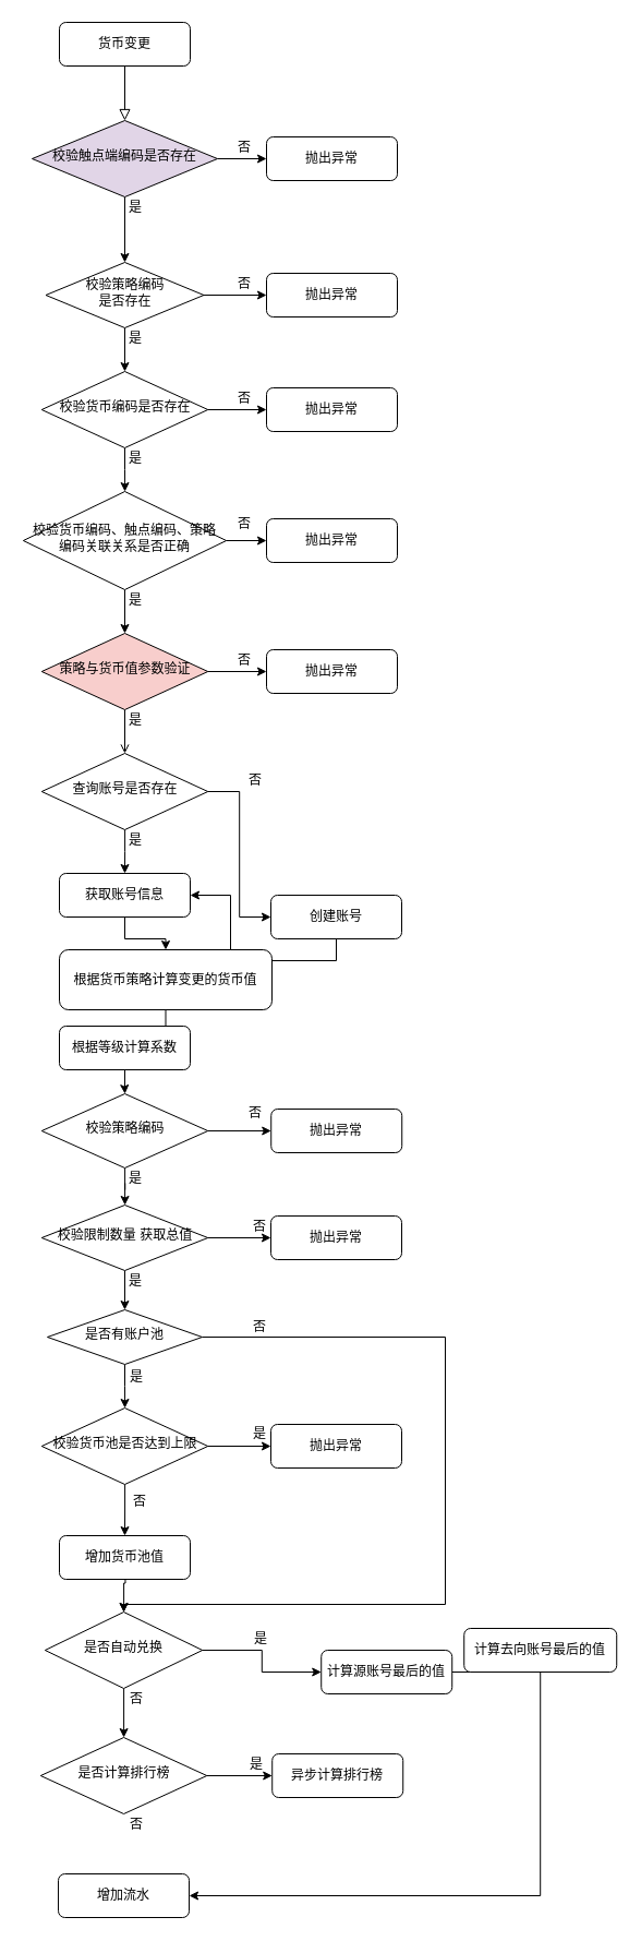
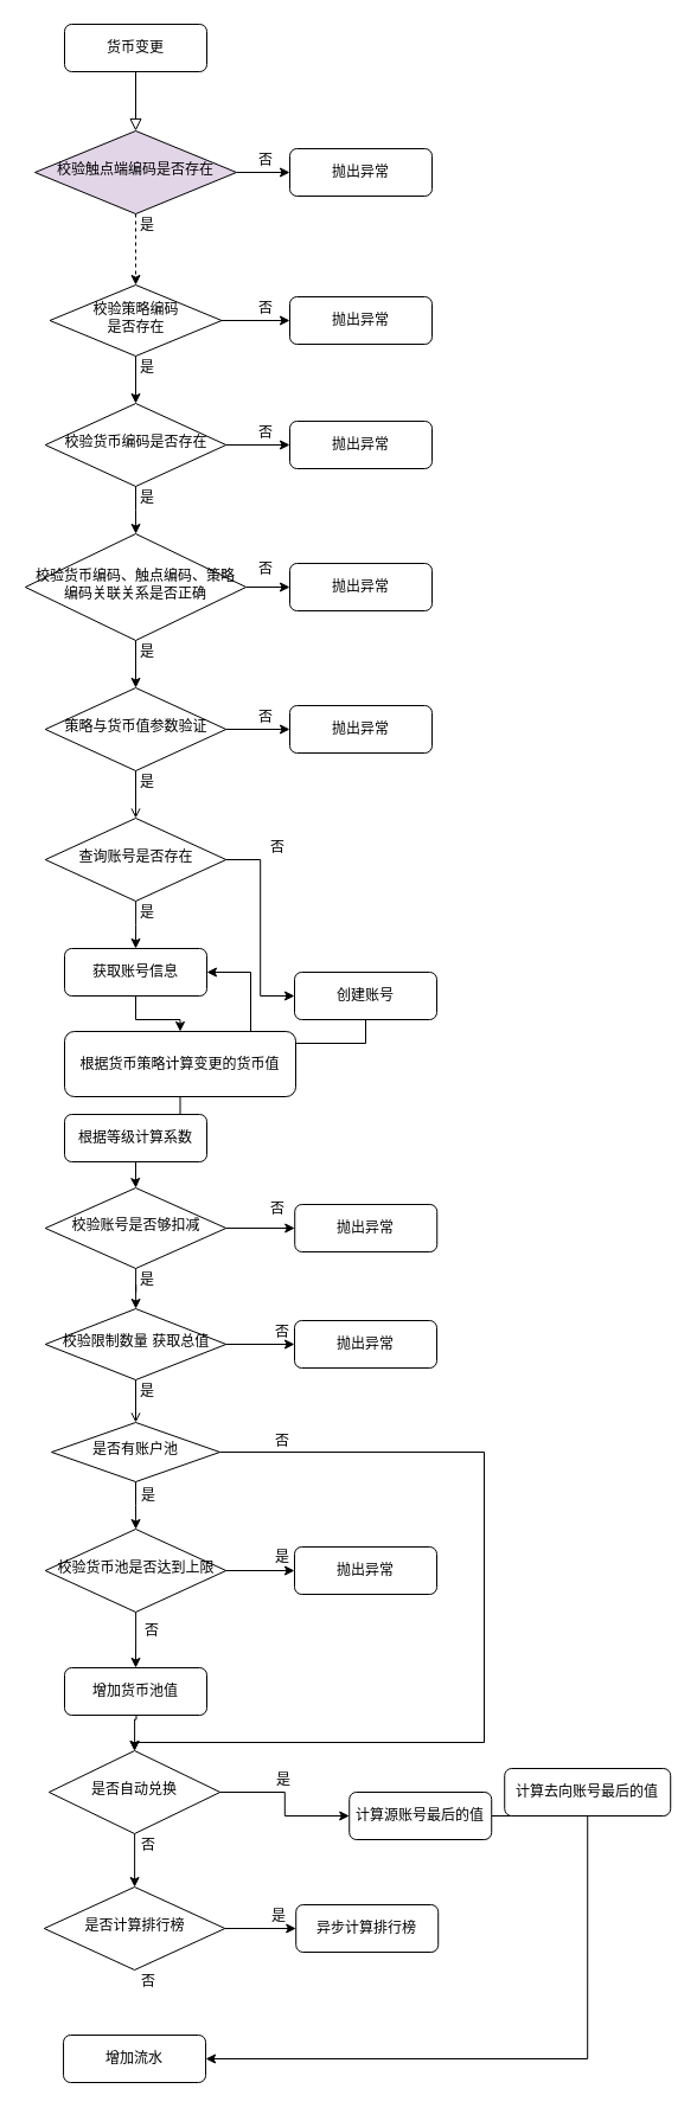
  <mxCell id="0" />
  <mxCell id="1" parent="0" />
  <mxCell id="2" value="" style="rounded=0;html=1;jettySize=auto;orthogonalLoop=1;fontSize=11;endArrow=block;endFill=0;endSize=8;strokeWidth=1;shadow=0;labelBackgroundColor=none;edgeStyle=orthogonalEdgeStyle;" parent="1" source="3" target="6" edge="1"><mxGeometry relative="1" as="geometry" /></mxCell>
  <mxCell id="3" value="货币变更" style="rounded=1;whiteSpace=wrap;html=1;fontSize=12;glass=0;strokeWidth=1;shadow=0;" parent="1" vertex="1"><mxGeometry x="54" y="20" width="120" height="40" as="geometry" /></mxCell>
  <mxCell id="4" value="" style="edgeStyle=orthogonalEdgeStyle;rounded=0;orthogonalLoop=1;jettySize=auto;html=1;" edge="1" parent="1" source="6" target="7"><mxGeometry relative="1" as="geometry" /></mxCell>
- <mxCell id="5" value="" style="edgeStyle=orthogonalEdgeStyle;rounded=0;orthogonalLoop=1;jettySize=auto;html=1;" edge="1" parent="1" source="6" target="10"><mxGeometry relative="1" as="geometry" /></mxCell>
+ <mxCell id="5" value="" style="edgeStyle=orthogonalEdgeStyle;rounded=0;orthogonalLoop=1;jettySize=auto;html=1;dashed=1;" edge="1" parent="1" source="6" target="10"><mxGeometry relative="1" as="geometry" /></mxCell>
  <mxCell id="6" value="校验触点端编码是否存在" style="rhombus;whiteSpace=wrap;html=1;shadow=0;fontFamily=Helvetica;fontSize=12;align=center;strokeWidth=1;spacing=6;spacingTop=-4;fillColor=#e1d5e7;" parent="1" vertex="1"><mxGeometry x="29" y="110" width="170" height="70" as="geometry" /></mxCell>
  <mxCell id="7" value="抛出异常" style="rounded=1;whiteSpace=wrap;html=1;fontSize=12;glass=0;strokeWidth=1;shadow=0;" parent="1" vertex="1"><mxGeometry x="244" y="125" width="120" height="40" as="geometry" /></mxCell>
  <mxCell id="8" value="" style="edgeStyle=orthogonalEdgeStyle;rounded=0;orthogonalLoop=1;jettySize=auto;html=1;" edge="1" parent="1" source="10" target="13"><mxGeometry relative="1" as="geometry" /></mxCell>
  <mxCell id="9" style="edgeStyle=orthogonalEdgeStyle;rounded=0;orthogonalLoop=1;jettySize=auto;html=1;exitX=0.5;exitY=1;exitDx=0;exitDy=0;entryX=0.5;entryY=0;entryDx=0;entryDy=0;" edge="1" parent="1" source="10" target="17"><mxGeometry relative="1" as="geometry" /></mxCell>
  <mxCell id="10" value="校验策略编码&lt;br&gt;是否存在" style="rhombus;whiteSpace=wrap;html=1;shadow=0;fontFamily=Helvetica;fontSize=12;align=center;strokeWidth=1;spacing=6;spacingTop=-4;" parent="1" vertex="1"><mxGeometry x="41.5" y="240" width="145" height="60" as="geometry" /></mxCell>
  <mxCell id="11" value="否" style="text;html=1;strokeColor=none;fillColor=none;align=center;verticalAlign=middle;whiteSpace=wrap;rounded=0;" vertex="1" parent="1"><mxGeometry x="214" y="125" width="20" height="20" as="geometry" /></mxCell>
  <mxCell id="12" value="是" style="text;html=1;strokeColor=none;fillColor=none;align=center;verticalAlign=middle;whiteSpace=wrap;rounded=0;" vertex="1" parent="1"><mxGeometry x="114" y="180" width="20" height="20" as="geometry" /></mxCell>
  <mxCell id="13" value="抛出异常" style="rounded=1;whiteSpace=wrap;html=1;fontSize=12;glass=0;strokeWidth=1;shadow=0;" vertex="1" parent="1"><mxGeometry x="244" y="250" width="120" height="40" as="geometry" /></mxCell>
  <mxCell id="14" value="否" style="text;html=1;strokeColor=none;fillColor=none;align=center;verticalAlign=middle;whiteSpace=wrap;rounded=0;" vertex="1" parent="1"><mxGeometry x="214" y="250" width="20" height="20" as="geometry" /></mxCell>
  <mxCell id="15" value="" style="edgeStyle=orthogonalEdgeStyle;rounded=0;orthogonalLoop=1;jettySize=auto;html=1;" edge="1" parent="1" source="17" target="18"><mxGeometry relative="1" as="geometry" /></mxCell>
  <mxCell id="16" style="edgeStyle=orthogonalEdgeStyle;rounded=0;orthogonalLoop=1;jettySize=auto;html=1;exitX=0.5;exitY=1;exitDx=0;exitDy=0;" edge="1" parent="1" source="17" target="22"><mxGeometry relative="1" as="geometry" /></mxCell>
  <mxCell id="17" value="校验货币编码是否存在" style="rhombus;whiteSpace=wrap;html=1;shadow=0;fontFamily=Helvetica;fontSize=12;align=center;strokeWidth=1;spacing=6;spacingTop=-4;" vertex="1" parent="1"><mxGeometry x="37.75" y="340" width="152.5" height="70" as="geometry" /></mxCell>
  <mxCell id="18" value="抛出异常" style="rounded=1;whiteSpace=wrap;html=1;fontSize=12;glass=0;strokeWidth=1;shadow=0;" vertex="1" parent="1"><mxGeometry x="244" y="355" width="120" height="40" as="geometry" /></mxCell>
  <mxCell id="19" value="否" style="text;html=1;strokeColor=none;fillColor=none;align=center;verticalAlign=middle;whiteSpace=wrap;rounded=0;" vertex="1" parent="1"><mxGeometry x="214" y="355" width="20" height="20" as="geometry" /></mxCell>
  <mxCell id="20" value="" style="edgeStyle=orthogonalEdgeStyle;rounded=0;orthogonalLoop=1;jettySize=auto;html=1;" edge="1" parent="1" source="22" target="23"><mxGeometry relative="1" as="geometry" /></mxCell>
  <mxCell id="21" style="edgeStyle=orthogonalEdgeStyle;rounded=0;orthogonalLoop=1;jettySize=auto;html=1;exitX=0.5;exitY=1;exitDx=0;exitDy=0;entryX=0.5;entryY=0;entryDx=0;entryDy=0;" edge="1" parent="1" source="22" target="27"><mxGeometry relative="1" as="geometry" /></mxCell>
  <mxCell id="22" value="校验货币编码、触点编码、策略编码关联关系是否正确" style="rhombus;whiteSpace=wrap;html=1;shadow=0;fontFamily=Helvetica;fontSize=12;align=center;strokeWidth=1;spacing=6;spacingTop=-4;" vertex="1" parent="1"><mxGeometry x="20.88" y="450" width="186.25" height="90" as="geometry" /></mxCell>
  <mxCell id="23" value="抛出异常" style="rounded=1;whiteSpace=wrap;html=1;fontSize=12;glass=0;strokeWidth=1;shadow=0;" vertex="1" parent="1"><mxGeometry x="244" y="475" width="120" height="40" as="geometry" /></mxCell>
  <mxCell id="24" value="否" style="text;html=1;strokeColor=none;fillColor=none;align=center;verticalAlign=middle;whiteSpace=wrap;rounded=0;" vertex="1" parent="1"><mxGeometry x="214" y="470" width="20" height="20" as="geometry" /></mxCell>
  <mxCell id="25" value="" style="edgeStyle=orthogonalEdgeStyle;rounded=0;orthogonalLoop=1;jettySize=auto;html=1;" edge="1" parent="1" source="27" target="28"><mxGeometry relative="1" as="geometry" /></mxCell>
  <mxCell id="26" value="" style="edgeStyle=orthogonalEdgeStyle;rounded=0;orthogonalLoop=1;jettySize=auto;html=1;endArrow=open;" edge="1" parent="1" source="27" target="35"><mxGeometry relative="1" as="geometry" /></mxCell>
- <mxCell id="27" value="策略与货币值参数验证" style="rhombus;whiteSpace=wrap;html=1;shadow=0;fontFamily=Helvetica;fontSize=12;align=center;strokeWidth=1;spacing=6;spacingTop=-4;fillColor=#f8cecc;" vertex="1" parent="1"><mxGeometry x="37.75" y="580" width="152.5" height="70" as="geometry" /></mxCell>
+ <mxCell id="27" value="策略与货币值参数验证" style="rhombus;whiteSpace=wrap;html=1;shadow=0;fontFamily=Helvetica;fontSize=12;align=center;strokeWidth=1;spacing=6;spacingTop=-4;" vertex="1" parent="1"><mxGeometry x="37.75" y="580" width="152.5" height="70" as="geometry" /></mxCell>
  <mxCell id="28" value="抛出异常" style="rounded=1;whiteSpace=wrap;html=1;fontSize=12;glass=0;strokeWidth=1;shadow=0;" vertex="1" parent="1"><mxGeometry x="244" y="595" width="120" height="40" as="geometry" /></mxCell>
  <mxCell id="29" value="否" style="text;html=1;strokeColor=none;fillColor=none;align=center;verticalAlign=middle;whiteSpace=wrap;rounded=0;" vertex="1" parent="1"><mxGeometry x="214" y="595" width="20" height="20" as="geometry" /></mxCell>
  <mxCell id="30" value="是" style="text;html=1;strokeColor=none;fillColor=none;align=center;verticalAlign=middle;whiteSpace=wrap;rounded=0;" vertex="1" parent="1"><mxGeometry x="114" y="300" width="20" height="20" as="geometry" /></mxCell>
  <mxCell id="31" value="是" style="text;html=1;strokeColor=none;fillColor=none;align=center;verticalAlign=middle;whiteSpace=wrap;rounded=0;" vertex="1" parent="1"><mxGeometry x="114" y="410" width="20" height="20" as="geometry" /></mxCell>
  <mxCell id="32" value="是" style="text;html=1;strokeColor=none;fillColor=none;align=center;verticalAlign=middle;whiteSpace=wrap;rounded=0;" vertex="1" parent="1"><mxGeometry x="114" y="540" width="20" height="20" as="geometry" /></mxCell>
  <mxCell id="33" style="edgeStyle=orthogonalEdgeStyle;rounded=0;orthogonalLoop=1;jettySize=auto;html=1;exitX=1;exitY=0.5;exitDx=0;exitDy=0;entryX=0;entryY=0.5;entryDx=0;entryDy=0;" edge="1" parent="1" source="35" target="37"><mxGeometry relative="1" as="geometry" /></mxCell>
  <mxCell id="34" value="" style="edgeStyle=orthogonalEdgeStyle;rounded=0;orthogonalLoop=1;jettySize=auto;html=1;" edge="1" parent="1" source="35" target="40"><mxGeometry relative="1" as="geometry" /></mxCell>
  <mxCell id="35" value="查询账号是否存在" style="rhombus;whiteSpace=wrap;html=1;shadow=0;fontFamily=Helvetica;fontSize=12;align=center;strokeWidth=1;spacing=6;spacingTop=-4;" vertex="1" parent="1"><mxGeometry x="37.75" y="690" width="152.5" height="70" as="geometry" /></mxCell>
  <mxCell id="36" style="edgeStyle=orthogonalEdgeStyle;rounded=0;orthogonalLoop=1;jettySize=auto;html=1;exitX=0.5;exitY=1;exitDx=0;exitDy=0;entryX=1;entryY=0.5;entryDx=0;entryDy=0;" edge="1" parent="1" source="37" target="40"><mxGeometry relative="1" as="geometry" /></mxCell>
  <mxCell id="37" value="创建账号" style="rounded=1;whiteSpace=wrap;html=1;fontSize=12;glass=0;strokeWidth=1;shadow=0;" vertex="1" parent="1"><mxGeometry x="248" y="820" width="120" height="40" as="geometry" /></mxCell>
  <mxCell id="38" value="否" style="text;html=1;strokeColor=none;fillColor=none;align=center;verticalAlign=middle;whiteSpace=wrap;rounded=0;" vertex="1" parent="1"><mxGeometry x="224" y="705" width="20" height="20" as="geometry" /></mxCell>
  <mxCell id="39" style="edgeStyle=orthogonalEdgeStyle;rounded=0;orthogonalLoop=1;jettySize=auto;html=1;exitX=0.5;exitY=1;exitDx=0;exitDy=0;entryX=0.5;entryY=0;entryDx=0;entryDy=0;" edge="1" parent="1" source="40" target="42"><mxGeometry relative="1" as="geometry" /></mxCell>
  <mxCell id="40" value="获取账号信息" style="rounded=1;whiteSpace=wrap;html=1;fontSize=12;glass=0;strokeWidth=1;shadow=0;" vertex="1" parent="1"><mxGeometry x="54" y="800" width="120" height="40" as="geometry" /></mxCell>
  <mxCell id="41" style="edgeStyle=orthogonalEdgeStyle;rounded=0;orthogonalLoop=1;jettySize=auto;html=1;exitX=0.5;exitY=1;exitDx=0;exitDy=0;entryX=0.5;entryY=0;entryDx=0;entryDy=0;" edge="1" parent="1" source="42" target="44"><mxGeometry relative="1" as="geometry" /></mxCell>
  <mxCell id="42" value="根据货币策略计算变更的货币值" style="rounded=1;whiteSpace=wrap;html=1;fontSize=12;glass=0;strokeWidth=1;shadow=0;" vertex="1" parent="1"><mxGeometry x="54.01" y="870" width="195" height="55" as="geometry" /></mxCell>
  <mxCell id="43" style="edgeStyle=orthogonalEdgeStyle;rounded=0;orthogonalLoop=1;jettySize=auto;html=1;exitX=0.5;exitY=1;exitDx=0;exitDy=0;" edge="1" parent="1" source="44" target="56"><mxGeometry relative="1" as="geometry" /></mxCell>
  <mxCell id="44" value="根据等级计算系数" style="rounded=1;whiteSpace=wrap;html=1;fontSize=12;glass=0;strokeWidth=1;shadow=0;" vertex="1" parent="1"><mxGeometry x="54.01" y="940" width="120" height="40" as="geometry" /></mxCell>
  <mxCell id="45" style="edgeStyle=orthogonalEdgeStyle;rounded=0;orthogonalLoop=1;jettySize=auto;html=1;exitX=1;exitY=0.5;exitDx=0;exitDy=0;entryX=0.5;entryY=0;entryDx=0;entryDy=0;" edge="1" parent="1" source="47" target="50"><mxGeometry relative="1" as="geometry"><mxPoint x="113" y="1470" as="targetPoint" /><Array as="points"><mxPoint x="408" y="1225" /><mxPoint x="408" y="1470" /><mxPoint x="113" y="1470" /></Array></mxGeometry></mxCell>
  <mxCell id="46" value="" style="edgeStyle=orthogonalEdgeStyle;rounded=0;orthogonalLoop=1;jettySize=auto;html=1;" edge="1" parent="1" source="47" target="61"><mxGeometry relative="1" as="geometry" /></mxCell>
  <mxCell id="47" value="是否有账户池" style="rhombus;whiteSpace=wrap;html=1;shadow=0;fontFamily=Helvetica;fontSize=12;align=center;strokeWidth=1;spacing=6;spacingTop=-4;" vertex="1" parent="1"><mxGeometry x="42.99" y="1200" width="142.02" height="50" as="geometry" /></mxCell>
  <mxCell id="48" style="edgeStyle=orthogonalEdgeStyle;rounded=0;orthogonalLoop=1;jettySize=auto;html=1;exitX=1;exitY=0.5;exitDx=0;exitDy=0;entryX=0;entryY=0.5;entryDx=0;entryDy=0;" edge="1" parent="1" source="50" target="66"><mxGeometry relative="1" as="geometry" /></mxCell>
  <mxCell id="49" value="" style="edgeStyle=orthogonalEdgeStyle;rounded=0;orthogonalLoop=1;jettySize=auto;html=1;" edge="1" parent="1" source="50" target="52"><mxGeometry relative="1" as="geometry" /></mxCell>
  <mxCell id="50" value="是否自动兑换" style="rhombus;whiteSpace=wrap;html=1;shadow=0;fontFamily=Helvetica;fontSize=12;align=center;strokeWidth=1;spacing=6;spacingTop=-4;" vertex="1" parent="1"><mxGeometry x="40.85" y="1477" width="144.37" height="70" as="geometry" /></mxCell>
  <mxCell id="51" value="" style="edgeStyle=orthogonalEdgeStyle;rounded=0;orthogonalLoop=1;jettySize=auto;html=1;" edge="1" parent="1" source="52" target="69"><mxGeometry relative="1" as="geometry" /></mxCell>
  <mxCell id="52" value="是否计算排行榜" style="rhombus;whiteSpace=wrap;html=1;shadow=0;fontFamily=Helvetica;fontSize=12;align=center;strokeWidth=1;spacing=6;spacingTop=-4;" vertex="1" parent="1"><mxGeometry x="36.79" y="1592" width="152.5" height="70" as="geometry" /></mxCell>
  <mxCell id="53" value="增加流水" style="rounded=1;whiteSpace=wrap;html=1;fontSize=12;glass=0;strokeWidth=1;shadow=0;" vertex="1" parent="1"><mxGeometry x="53.04" y="1717" width="120" height="40" as="geometry" /></mxCell>
  <mxCell id="54" style="edgeStyle=orthogonalEdgeStyle;rounded=0;orthogonalLoop=1;jettySize=auto;html=1;exitX=1;exitY=0.5;exitDx=0;exitDy=0;" edge="1" parent="1" source="56" target="57"><mxGeometry relative="1" as="geometry" /></mxCell>
  <mxCell id="55" value="" style="edgeStyle=orthogonalEdgeStyle;rounded=0;orthogonalLoop=1;jettySize=auto;html=1;" edge="1" parent="1" source="56" target="80"><mxGeometry relative="1" as="geometry" /></mxCell>
- <mxCell id="56" value="校验策略编码" style="rhombus;whiteSpace=wrap;html=1;shadow=0;fontFamily=Helvetica;fontSize=12;align=center;strokeWidth=1;spacing=6;spacingTop=-4;" vertex="1" parent="1"><mxGeometry x="37.76" y="1002" width="152.5" height="68" as="geometry" /></mxCell>
+ <mxCell id="56" value="校验账号是否够扣减" style="rhombus;whiteSpace=wrap;html=1;shadow=0;fontFamily=Helvetica;fontSize=12;align=center;strokeWidth=1;spacing=6;spacingTop=-4;" vertex="1" parent="1"><mxGeometry x="37.76" y="1002" width="152.5" height="68" as="geometry" /></mxCell>
  <mxCell id="57" value="抛出异常" style="rounded=1;whiteSpace=wrap;html=1;fontSize=12;glass=0;strokeWidth=1;shadow=0;" vertex="1" parent="1"><mxGeometry x="248.22" y="1016" width="120" height="40" as="geometry" /></mxCell>
  <mxCell id="58" value="否" style="text;html=1;strokeColor=none;fillColor=none;align=center;verticalAlign=middle;whiteSpace=wrap;rounded=0;" vertex="1" parent="1"><mxGeometry x="224" y="1010" width="20" height="20" as="geometry" /></mxCell>
  <mxCell id="59" value="" style="edgeStyle=orthogonalEdgeStyle;rounded=0;orthogonalLoop=1;jettySize=auto;html=1;" edge="1" parent="1" source="61" target="62"><mxGeometry relative="1" as="geometry" /></mxCell>
  <mxCell id="60" value="" style="edgeStyle=orthogonalEdgeStyle;rounded=0;orthogonalLoop=1;jettySize=auto;html=1;" edge="1" parent="1" source="61" target="64"><mxGeometry relative="1" as="geometry" /></mxCell>
  <mxCell id="61" value="校验货币池是否达到上限" style="rhombus;whiteSpace=wrap;html=1;shadow=0;fontFamily=Helvetica;fontSize=12;align=center;strokeWidth=1;spacing=6;spacingTop=-4;" vertex="1" parent="1"><mxGeometry x="37.75" y="1290" width="152.5" height="70" as="geometry" /></mxCell>
  <mxCell id="62" value="抛出异常" style="rounded=1;whiteSpace=wrap;html=1;fontSize=12;glass=0;strokeWidth=1;shadow=0;" vertex="1" parent="1"><mxGeometry x="248" y="1305" width="120" height="40" as="geometry" /></mxCell>
  <mxCell id="63" value="" style="edgeStyle=orthogonalEdgeStyle;rounded=0;orthogonalLoop=1;jettySize=auto;html=1;" edge="1" parent="1" target="50"><mxGeometry relative="1" as="geometry"><mxPoint x="114" y="1423" as="sourcePoint" /></mxGeometry></mxCell>
  <mxCell id="64" value="增加货币池值" style="rounded=1;whiteSpace=wrap;html=1;fontSize=12;glass=0;strokeWidth=1;shadow=0;" vertex="1" parent="1"><mxGeometry x="54" y="1407" width="120" height="40" as="geometry" /></mxCell>
  <mxCell id="65" value="" style="edgeStyle=orthogonalEdgeStyle;rounded=0;orthogonalLoop=1;jettySize=auto;html=1;" edge="1" parent="1" source="66" target="68"><mxGeometry relative="1" as="geometry" /></mxCell>
  <mxCell id="66" value="计算源账号最后的值" style="rounded=1;whiteSpace=wrap;html=1;fontSize=12;glass=0;strokeWidth=1;shadow=0;" vertex="1" parent="1"><mxGeometry x="294.22" y="1512" width="120" height="40" as="geometry" /></mxCell>
  <mxCell id="67" style="edgeStyle=orthogonalEdgeStyle;rounded=0;orthogonalLoop=1;jettySize=auto;html=1;exitX=0.5;exitY=1;exitDx=0;exitDy=0;entryX=1;entryY=0.5;entryDx=0;entryDy=0;" edge="1" parent="1" source="68" target="53"><mxGeometry relative="1" as="geometry" /></mxCell>
  <mxCell id="68" value="计算去向账号最后的值" style="rounded=1;whiteSpace=wrap;html=1;fontSize=12;glass=0;strokeWidth=1;shadow=0;" vertex="1" parent="1"><mxGeometry x="425.22" y="1492" width="140" height="40" as="geometry" /></mxCell>
  <mxCell id="69" value="异步计算排行榜" style="rounded=1;whiteSpace=wrap;html=1;fontSize=12;glass=0;strokeWidth=1;shadow=0;" vertex="1" parent="1"><mxGeometry x="249.22" y="1607" width="120" height="40" as="geometry" /></mxCell>
  <mxCell id="70" value="是" style="text;html=1;strokeColor=none;fillColor=none;align=center;verticalAlign=middle;whiteSpace=wrap;rounded=0;" vertex="1" parent="1"><mxGeometry x="225.22" y="1607" width="20" height="20" as="geometry" /></mxCell>
  <mxCell id="71" value="是" style="text;html=1;strokeColor=none;fillColor=none;align=center;verticalAlign=middle;whiteSpace=wrap;rounded=0;" vertex="1" parent="1"><mxGeometry x="229.22" y="1492" width="20" height="20" as="geometry" /></mxCell>
  <mxCell id="72" value="否" style="text;html=1;strokeColor=none;fillColor=none;align=center;verticalAlign=middle;whiteSpace=wrap;rounded=0;" vertex="1" parent="1"><mxGeometry x="115.22" y="1547" width="20" height="20" as="geometry" /></mxCell>
  <mxCell id="73" value="否" style="text;html=1;strokeColor=none;fillColor=none;align=center;verticalAlign=middle;whiteSpace=wrap;rounded=0;" vertex="1" parent="1"><mxGeometry x="115.22" y="1662" width="20" height="20" as="geometry" /></mxCell>
  <mxCell id="74" value="否" style="text;html=1;strokeColor=none;fillColor=none;align=center;verticalAlign=middle;whiteSpace=wrap;rounded=0;" vertex="1" parent="1"><mxGeometry x="228.22" y="1206" width="20" height="20" as="geometry" /></mxCell>
  <mxCell id="75" value="是" style="text;html=1;strokeColor=none;fillColor=none;align=center;verticalAlign=middle;whiteSpace=wrap;rounded=0;" vertex="1" parent="1"><mxGeometry x="115.22" y="1252" width="20" height="20" as="geometry" /></mxCell>
  <mxCell id="76" value="是" style="text;html=1;strokeColor=none;fillColor=none;align=center;verticalAlign=middle;whiteSpace=wrap;rounded=0;" vertex="1" parent="1"><mxGeometry x="228.22" y="1304" width="20" height="20" as="geometry" /></mxCell>
  <mxCell id="77" value="否" style="text;html=1;strokeColor=none;fillColor=none;align=center;verticalAlign=middle;whiteSpace=wrap;rounded=0;" vertex="1" parent="1"><mxGeometry x="118.22" y="1366" width="20" height="20" as="geometry" /></mxCell>
  <mxCell id="78" value="" style="edgeStyle=orthogonalEdgeStyle;rounded=0;orthogonalLoop=1;jettySize=auto;html=1;" edge="1" parent="1" source="80" target="81"><mxGeometry relative="1" as="geometry" /></mxCell>
- <mxCell id="79" style="edgeStyle=orthogonalEdgeStyle;rounded=0;orthogonalLoop=1;jettySize=auto;html=1;exitX=0.5;exitY=1;exitDx=0;exitDy=0;" edge="1" parent="1" source="80" target="47"><mxGeometry relative="1" as="geometry" /></mxCell>
+ <mxCell id="79" style="edgeStyle=orthogonalEdgeStyle;rounded=0;orthogonalLoop=1;jettySize=auto;html=1;exitX=0.5;exitY=1;exitDx=0;exitDy=0;endArrow=open;" edge="1" parent="1" source="80" target="47"><mxGeometry relative="1" as="geometry" /></mxCell>
  <mxCell id="80" value="校验限制数量 获取总值" style="rhombus;whiteSpace=wrap;html=1;shadow=0;fontFamily=Helvetica;fontSize=12;align=center;strokeWidth=1;spacing=6;spacingTop=-4;" vertex="1" parent="1"><mxGeometry x="37.75" y="1104" width="152.5" height="60" as="geometry" /></mxCell>
  <mxCell id="81" value="抛出异常" style="rounded=1;whiteSpace=wrap;html=1;fontSize=12;glass=0;strokeWidth=1;shadow=0;" vertex="1" parent="1"><mxGeometry x="248" y="1114" width="120" height="40" as="geometry" /></mxCell>
  <mxCell id="82" value="否" style="text;html=1;strokeColor=none;fillColor=none;align=center;verticalAlign=middle;whiteSpace=wrap;rounded=0;" vertex="1" parent="1"><mxGeometry x="228" y="1114" width="20" height="20" as="geometry" /></mxCell>
  <mxCell id="83" value="是" style="text;html=1;strokeColor=none;fillColor=none;align=center;verticalAlign=middle;whiteSpace=wrap;rounded=0;" vertex="1" parent="1"><mxGeometry x="114" y="650" width="20" height="20" as="geometry" /></mxCell>
  <mxCell id="84" value="是" style="text;html=1;strokeColor=none;fillColor=none;align=center;verticalAlign=middle;whiteSpace=wrap;rounded=0;" vertex="1" parent="1"><mxGeometry x="114" y="760" width="20" height="20" as="geometry" /></mxCell>
  <mxCell id="85" value="是" style="text;html=1;strokeColor=none;fillColor=none;align=center;verticalAlign=middle;whiteSpace=wrap;rounded=0;" vertex="1" parent="1"><mxGeometry x="114" y="1070" width="20" height="20" as="geometry" /></mxCell>
  <mxCell id="86" value="是" style="text;html=1;strokeColor=none;fillColor=none;align=center;verticalAlign=middle;whiteSpace=wrap;rounded=0;" vertex="1" parent="1"><mxGeometry x="114" y="1164" width="20" height="20" as="geometry" /></mxCell>
